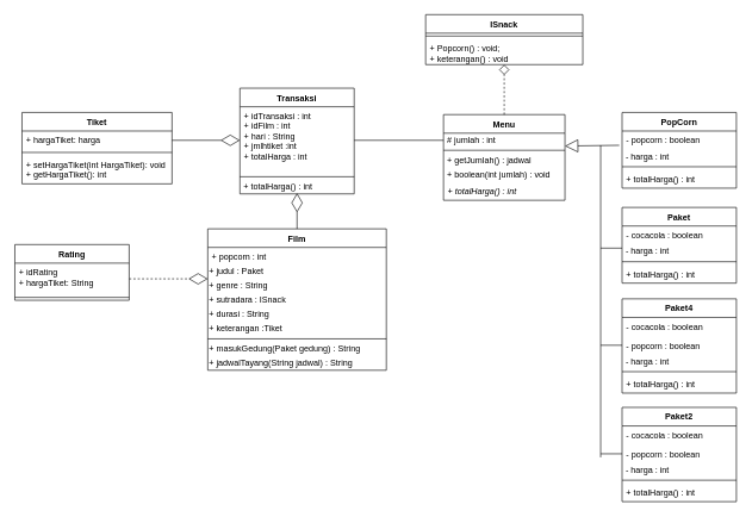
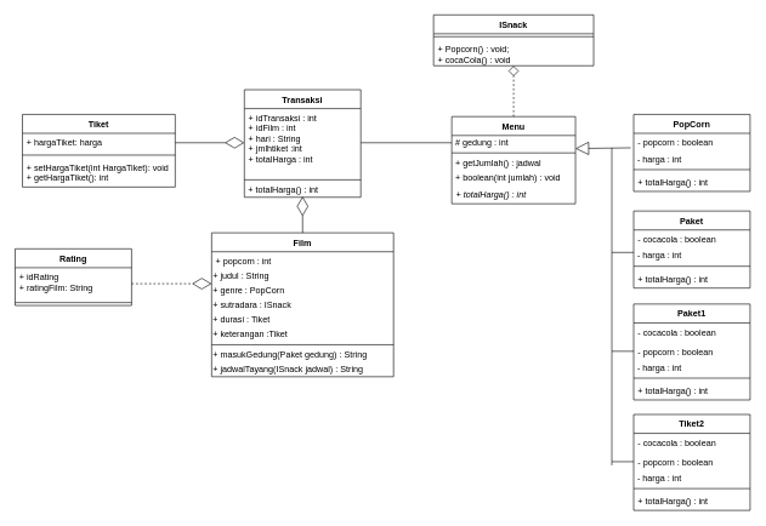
  <mxCell id="0" />
  <mxCell id="1" parent="0" />
  <mxCell id="2" value="ISnack" style="swimlane;fontStyle=1;align=center;verticalAlign=top;childLayout=stackLayout;horizontal=1;startSize=26;horizontalStack=0;resizeParent=1;resizeParentMax=0;resizeLast=0;collapsible=1;marginBottom=0;" parent="1" vertex="1"><mxGeometry x="595" y="20" width="220" height="70" as="geometry" /></mxCell>
  <mxCell id="3" value="" style="line;strokeWidth=1;fillColor=none;align=left;verticalAlign=middle;spacingTop=-1;spacingLeft=3;spacingRight=3;rotatable=0;labelPosition=right;points=[];portConstraint=eastwest;" parent="2" vertex="1"><mxGeometry y="26" width="220" height="8" as="geometry" /></mxCell>
- <mxCell id="4" value="+ Popcorn() : void;&#10;+ keterangan() : void" style="text;strokeColor=none;fillColor=none;align=left;verticalAlign=top;spacingLeft=4;spacingRight=4;overflow=hidden;rotatable=0;points=[[0,0.5],[1,0.5]];portConstraint=eastwest;" parent="2" vertex="1"><mxGeometry y="34" width="220" height="36" as="geometry" /></mxCell>
+ <mxCell id="4" value="+ Popcorn() : void;&#10;+ cocaCola() : void" style="text;strokeColor=none;fillColor=none;align=left;verticalAlign=top;spacingLeft=4;spacingRight=4;overflow=hidden;rotatable=0;points=[[0,0.5],[1,0.5]];portConstraint=eastwest;" parent="2" vertex="1"><mxGeometry y="34" width="220" height="36" as="geometry" /></mxCell>
  <mxCell id="5" value="Film" style="swimlane;fontStyle=1;align=center;verticalAlign=top;childLayout=stackLayout;horizontal=1;startSize=26;horizontalStack=0;resizeParent=1;resizeParentMax=0;resizeLast=0;collapsible=1;marginBottom=0;" parent="1" vertex="1"><mxGeometry x="290" y="320" width="250" height="198" as="geometry" /></mxCell>
  <mxCell id="6" value="+ popcorn : int&#10;" style="text;strokeColor=none;fillColor=none;align=left;verticalAlign=top;spacingLeft=4;spacingRight=4;overflow=hidden;rotatable=0;points=[[0,0.5],[1,0.5]];portConstraint=eastwest;" parent="5" vertex="1"><mxGeometry y="26" width="250" height="24" as="geometry" /></mxCell>
- <mxCell id="7" value="&lt;span&gt;+ judul : Paket&lt;/span&gt;" style="text;html=1;strokeColor=none;fillColor=none;align=left;verticalAlign=middle;whiteSpace=wrap;rounded=0;" vertex="1" parent="5"><mxGeometry y="50" width="250" height="20" as="geometry" /></mxCell>
- <mxCell id="8" value="&lt;span&gt;+ genre : String&lt;/span&gt;" style="text;html=1;strokeColor=none;fillColor=none;align=left;verticalAlign=middle;whiteSpace=wrap;rounded=0;" vertex="1" parent="5"><mxGeometry y="70" width="250" height="20" as="geometry" /></mxCell>
+ <mxCell id="7" value="&lt;span&gt;+ judul : String&lt;/span&gt;" style="text;html=1;strokeColor=none;fillColor=none;align=left;verticalAlign=middle;whiteSpace=wrap;rounded=0;" vertex="1" parent="5"><mxGeometry y="50" width="250" height="20" as="geometry" /></mxCell>
+ <mxCell id="8" value="&lt;span&gt;+ genre : PopCorn&lt;/span&gt;" style="text;html=1;strokeColor=none;fillColor=none;align=left;verticalAlign=middle;whiteSpace=wrap;rounded=0;" vertex="1" parent="5"><mxGeometry y="70" width="250" height="20" as="geometry" /></mxCell>
  <mxCell id="9" value="&lt;span&gt;+ sutradara : ISnack&lt;/span&gt;" style="text;html=1;strokeColor=none;fillColor=none;align=left;verticalAlign=middle;whiteSpace=wrap;rounded=0;" vertex="1" parent="5"><mxGeometry y="90" width="250" height="20" as="geometry" /></mxCell>
- <mxCell id="10" value="&lt;span&gt;+ durasi : String&lt;/span&gt;" style="text;html=1;strokeColor=none;fillColor=none;align=left;verticalAlign=middle;whiteSpace=wrap;rounded=0;" vertex="1" parent="5"><mxGeometry y="110" width="250" height="20" as="geometry" /></mxCell>
+ <mxCell id="10" value="&lt;span&gt;+ durasi : Tiket&lt;/span&gt;" style="text;html=1;strokeColor=none;fillColor=none;align=left;verticalAlign=middle;whiteSpace=wrap;rounded=0;" vertex="1" parent="5"><mxGeometry y="110" width="250" height="20" as="geometry" /></mxCell>
  <mxCell id="11" value="&lt;span&gt;+ keterangan :Tiket&lt;/span&gt;" style="text;html=1;strokeColor=none;fillColor=none;align=left;verticalAlign=middle;whiteSpace=wrap;rounded=0;" vertex="1" parent="5"><mxGeometry y="130" width="250" height="20" as="geometry" /></mxCell>
  <mxCell id="12" value="" style="line;strokeWidth=1;fillColor=none;align=left;verticalAlign=middle;spacingTop=-1;spacingLeft=3;spacingRight=3;rotatable=0;labelPosition=right;points=[];portConstraint=eastwest;" parent="5" vertex="1"><mxGeometry y="150" width="250" height="8" as="geometry" /></mxCell>
  <mxCell id="13" value="&lt;span&gt;+ masukGedung(Paket gedung) : String&lt;/span&gt;" style="text;html=1;strokeColor=none;fillColor=none;align=left;verticalAlign=middle;whiteSpace=wrap;rounded=0;" vertex="1" parent="5"><mxGeometry y="158" width="250" height="20" as="geometry" /></mxCell>
- <mxCell id="14" value="&lt;span&gt;+ jadwalTayang(String jadwal) : String&lt;/span&gt;" style="text;html=1;strokeColor=none;fillColor=none;align=left;verticalAlign=middle;whiteSpace=wrap;rounded=0;" vertex="1" parent="5"><mxGeometry y="178" width="250" height="20" as="geometry" /></mxCell>
+ <mxCell id="14" value="&lt;span&gt;+ jadwalTayang(ISnack jadwal) : String&lt;/span&gt;" style="text;html=1;strokeColor=none;fillColor=none;align=left;verticalAlign=middle;whiteSpace=wrap;rounded=0;" vertex="1" parent="5"><mxGeometry y="178" width="250" height="20" as="geometry" /></mxCell>
  <mxCell id="15" value="Menu" style="swimlane;fontStyle=1;align=center;verticalAlign=top;childLayout=stackLayout;horizontal=1;startSize=26;horizontalStack=0;resizeParent=1;resizeParentMax=0;resizeLast=0;collapsible=1;marginBottom=0;" parent="1" vertex="1"><mxGeometry x="620" y="160" width="170" height="120" as="geometry" /></mxCell>
- <mxCell id="16" value="&amp;nbsp;# jumlah : int&amp;nbsp;" style="text;html=1;strokeColor=none;fillColor=none;align=left;verticalAlign=middle;whiteSpace=wrap;rounded=0;" parent="15" vertex="1"><mxGeometry y="26" width="170" height="20" as="geometry" /></mxCell>
+ <mxCell id="16" value="&amp;nbsp;# gedung : int&amp;nbsp;" style="text;html=1;strokeColor=none;fillColor=none;align=left;verticalAlign=middle;whiteSpace=wrap;rounded=0;" parent="15" vertex="1"><mxGeometry y="26" width="170" height="20" as="geometry" /></mxCell>
  <mxCell id="17" value="" style="line;strokeWidth=1;fillColor=none;align=left;verticalAlign=middle;spacingTop=-1;spacingLeft=3;spacingRight=3;rotatable=0;labelPosition=right;points=[];portConstraint=eastwest;" parent="15" vertex="1"><mxGeometry y="46" width="170" height="8" as="geometry" /></mxCell>
  <mxCell id="18" value="&amp;nbsp;+ getJumlah() : jadwal" style="text;html=1;strokeColor=none;fillColor=none;align=left;verticalAlign=middle;whiteSpace=wrap;rounded=0;" parent="15" vertex="1"><mxGeometry y="54" width="170" height="20" as="geometry" /></mxCell>
  <mxCell id="19" value="&amp;nbsp;+ boolean(int jumlah) : void" style="text;html=1;strokeColor=none;fillColor=none;align=left;verticalAlign=middle;whiteSpace=wrap;rounded=0;" parent="15" vertex="1"><mxGeometry y="74" width="170" height="20" as="geometry" /></mxCell>
  <mxCell id="20" value="+ totalHarga() : int" style="text;strokeColor=none;fillColor=none;align=left;verticalAlign=top;spacingLeft=4;spacingRight=4;overflow=hidden;rotatable=0;points=[[0,0.5],[1,0.5]];portConstraint=eastwest;fontStyle=2" parent="15" vertex="1"><mxGeometry y="94" width="170" height="26" as="geometry" /></mxCell>
  <mxCell id="21" value="Tiket" style="swimlane;fontStyle=1;align=center;verticalAlign=top;childLayout=stackLayout;horizontal=1;startSize=26;horizontalStack=0;resizeParent=1;resizeParentMax=0;resizeLast=0;collapsible=1;marginBottom=0;" parent="1" vertex="1"><mxGeometry x="30" y="157" width="210" height="100" as="geometry" /></mxCell>
  <mxCell id="22" value="+ hargaTiket: harga" style="text;strokeColor=none;fillColor=none;align=left;verticalAlign=top;spacingLeft=4;spacingRight=4;overflow=hidden;rotatable=0;points=[[0,0.5],[1,0.5]];portConstraint=eastwest;" parent="21" vertex="1"><mxGeometry y="26" width="210" height="26" as="geometry" /></mxCell>
  <mxCell id="23" value="" style="line;strokeWidth=1;fillColor=none;align=left;verticalAlign=middle;spacingTop=-1;spacingLeft=3;spacingRight=3;rotatable=0;labelPosition=right;points=[];portConstraint=eastwest;" parent="21" vertex="1"><mxGeometry y="52" width="210" height="8" as="geometry" /></mxCell>
  <mxCell id="24" value="+ setHargaTiket(int HargaTiket): void&#10;+ getHargaTiket(): int" style="text;strokeColor=none;fillColor=none;align=left;verticalAlign=top;spacingLeft=4;spacingRight=4;overflow=hidden;rotatable=0;points=[[0,0.5],[1,0.5]];portConstraint=eastwest;" parent="21" vertex="1"><mxGeometry y="60" width="210" height="40" as="geometry" /></mxCell>
  <mxCell id="25" value="" style="endArrow=diamond;dashed=1;endFill=0;endSize=12;html=1;exitX=0.5;exitY=0;exitDx=0;exitDy=0;" parent="1" source="15" target="4" edge="1"><mxGeometry width="160" relative="1" as="geometry"><mxPoint x="390" y="70" as="sourcePoint" /><mxPoint x="365" y="150" as="targetPoint" /></mxGeometry></mxCell>
  <mxCell id="26" value="Rating" style="swimlane;fontStyle=1;align=center;verticalAlign=top;childLayout=stackLayout;horizontal=1;startSize=26;horizontalStack=0;resizeParent=1;resizeParentMax=0;resizeLast=0;collapsible=1;marginBottom=0;" parent="1" vertex="1"><mxGeometry x="20" y="342" width="160" height="78" as="geometry" /></mxCell>
- <mxCell id="27" value="+ idRating&#10;+ hargaTiket: String" style="text;strokeColor=none;fillColor=none;align=left;verticalAlign=top;spacingLeft=4;spacingRight=4;overflow=hidden;rotatable=0;points=[[0,0.5],[1,0.5]];portConstraint=eastwest;" parent="26" vertex="1"><mxGeometry y="26" width="160" height="44" as="geometry" /></mxCell>
+ <mxCell id="27" value="+ idRating&#10;+ ratingFilm: String" style="text;strokeColor=none;fillColor=none;align=left;verticalAlign=top;spacingLeft=4;spacingRight=4;overflow=hidden;rotatable=0;points=[[0,0.5],[1,0.5]];portConstraint=eastwest;" parent="26" vertex="1"><mxGeometry y="26" width="160" height="44" as="geometry" /></mxCell>
  <mxCell id="28" value="" style="line;strokeWidth=1;fillColor=none;align=left;verticalAlign=middle;spacingTop=-1;spacingLeft=3;spacingRight=3;rotatable=0;labelPosition=right;points=[];portConstraint=eastwest;" parent="26" vertex="1"><mxGeometry y="70" width="160" height="8" as="geometry" /></mxCell>
  <mxCell id="29" value="Transaksi" style="swimlane;fontStyle=1;align=center;verticalAlign=top;childLayout=stackLayout;horizontal=1;startSize=26;horizontalStack=0;resizeParent=1;resizeParentMax=0;resizeLast=0;collapsible=1;marginBottom=0;" parent="1" vertex="1"><mxGeometry x="335" y="123" width="160" height="148" as="geometry" /></mxCell>
  <mxCell id="30" value="+ idTransaksi : int&#10;+ idFilm : int&#10;+ hari : String&#10;+ jmlhtiket :int&#10;+ totalHarga : int" style="text;strokeColor=none;fillColor=none;align=left;verticalAlign=top;spacingLeft=4;spacingRight=4;overflow=hidden;rotatable=0;points=[[0,0.5],[1,0.5]];portConstraint=eastwest;" parent="29" vertex="1"><mxGeometry y="26" width="160" height="94" as="geometry" /></mxCell>
  <mxCell id="31" value="" style="line;strokeWidth=1;fillColor=none;align=left;verticalAlign=middle;spacingTop=-1;spacingLeft=3;spacingRight=3;rotatable=0;labelPosition=right;points=[];portConstraint=eastwest;" parent="29" vertex="1"><mxGeometry y="120" width="160" height="8" as="geometry" /></mxCell>
  <mxCell id="32" value="&amp;nbsp;+ totalHarga() : int" style="text;html=1;strokeColor=none;fillColor=none;align=left;verticalAlign=middle;whiteSpace=wrap;rounded=0;" vertex="1" parent="29"><mxGeometry y="128" width="160" height="20" as="geometry" /></mxCell>
  <mxCell id="33" value="" style="endArrow=diamondThin;endFill=0;endSize=24;html=1;exitX=1;exitY=0.5;exitDx=0;exitDy=0;entryX=0;entryY=0;entryDx=0;entryDy=0;dashed=1;" parent="1" source="27" target="8" edge="1"><mxGeometry width="160" relative="1" as="geometry"><mxPoint x="615" y="570" as="sourcePoint" /><mxPoint x="280" y="410" as="targetPoint" /></mxGeometry></mxCell>
  <mxCell id="34" value="" style="endArrow=diamondThin;endFill=0;endSize=24;html=1;entryX=0;entryY=0.5;entryDx=0;entryDy=0;exitX=1;exitY=0.5;exitDx=0;exitDy=0;" parent="1" source="22" target="30" edge="1"><mxGeometry width="160" relative="1" as="geometry"><mxPoint x="605" y="600" as="sourcePoint" /><mxPoint x="765" y="600" as="targetPoint" /></mxGeometry></mxCell>
  <mxCell id="35" value="" style="endArrow=diamondThin;endFill=0;endSize=24;html=1;exitX=0.5;exitY=0;exitDx=0;exitDy=0;" parent="1" source="5" edge="1"><mxGeometry width="160" relative="1" as="geometry"><mxPoint x="405" y="570" as="sourcePoint" /><mxPoint x="415" y="270" as="targetPoint" /></mxGeometry></mxCell>
  <mxCell id="36" value="PopCorn" style="swimlane;fontStyle=1;align=center;verticalAlign=top;childLayout=stackLayout;horizontal=1;startSize=26;horizontalStack=0;resizeParent=1;resizeParentMax=0;resizeLast=0;collapsible=1;marginBottom=0;" parent="1" vertex="1"><mxGeometry x="870" y="157" width="160" height="106" as="geometry" /></mxCell>
  <mxCell id="37" value="- popcorn : boolean&#10;" style="text;strokeColor=none;fillColor=none;align=left;verticalAlign=top;spacingLeft=4;spacingRight=4;overflow=hidden;rotatable=0;points=[[0,0.5],[1,0.5]];portConstraint=eastwest;" parent="36" vertex="1"><mxGeometry y="26" width="160" height="26" as="geometry" /></mxCell>
  <mxCell id="38" value="&amp;nbsp;- harga : int" style="text;html=1;strokeColor=none;fillColor=none;align=left;verticalAlign=middle;whiteSpace=wrap;rounded=0;" parent="36" vertex="1"><mxGeometry y="52" width="160" height="20" as="geometry" /></mxCell>
  <mxCell id="39" value="" style="line;strokeWidth=1;fillColor=none;align=left;verticalAlign=middle;spacingTop=-1;spacingLeft=3;spacingRight=3;rotatable=0;labelPosition=right;points=[];portConstraint=eastwest;" parent="36" vertex="1"><mxGeometry y="72" width="160" height="8" as="geometry" /></mxCell>
  <mxCell id="40" value="+ totalHarga() : int  " style="text;strokeColor=none;fillColor=none;align=left;verticalAlign=top;spacingLeft=4;spacingRight=4;overflow=hidden;rotatable=0;points=[[0,0.5],[1,0.5]];portConstraint=eastwest;" parent="36" vertex="1"><mxGeometry y="80" width="160" height="26" as="geometry" /></mxCell>
  <mxCell id="41" value="Paket" style="swimlane;fontStyle=1;align=center;verticalAlign=top;childLayout=stackLayout;horizontal=1;startSize=26;horizontalStack=0;resizeParent=1;resizeParentMax=0;resizeLast=0;collapsible=1;marginBottom=0;" parent="1" vertex="1"><mxGeometry x="870" y="290" width="160" height="106" as="geometry" /></mxCell>
  <mxCell id="42" value="- cocacola : boolean&#10;" style="text;strokeColor=none;fillColor=none;align=left;verticalAlign=top;spacingLeft=4;spacingRight=4;overflow=hidden;rotatable=0;points=[[0,0.5],[1,0.5]];portConstraint=eastwest;" parent="41" vertex="1"><mxGeometry y="26" width="160" height="26" as="geometry" /></mxCell>
  <mxCell id="43" value="&amp;nbsp;- harga : int" style="text;html=1;strokeColor=none;fillColor=none;align=left;verticalAlign=middle;whiteSpace=wrap;rounded=0;" parent="41" vertex="1"><mxGeometry y="52" width="160" height="20" as="geometry" /></mxCell>
  <mxCell id="44" value="" style="line;strokeWidth=1;fillColor=none;align=left;verticalAlign=middle;spacingTop=-1;spacingLeft=3;spacingRight=3;rotatable=0;labelPosition=right;points=[];portConstraint=eastwest;" parent="41" vertex="1"><mxGeometry y="72" width="160" height="8" as="geometry" /></mxCell>
  <mxCell id="45" value="+ totalHarga() : int  " style="text;strokeColor=none;fillColor=none;align=left;verticalAlign=top;spacingLeft=4;spacingRight=4;overflow=hidden;rotatable=0;points=[[0,0.5],[1,0.5]];portConstraint=eastwest;" parent="41" vertex="1"><mxGeometry y="80" width="160" height="26" as="geometry" /></mxCell>
- <mxCell id="46" value="Paket4" style="swimlane;fontStyle=1;align=center;verticalAlign=top;childLayout=stackLayout;horizontal=1;startSize=26;horizontalStack=0;resizeParent=1;resizeParentMax=0;resizeLast=0;collapsible=1;marginBottom=0;" parent="1" vertex="1"><mxGeometry x="870" y="418" width="160" height="132" as="geometry" /></mxCell>
+ <mxCell id="46" value="Paket1" style="swimlane;fontStyle=1;align=center;verticalAlign=top;childLayout=stackLayout;horizontal=1;startSize=26;horizontalStack=0;resizeParent=1;resizeParentMax=0;resizeLast=0;collapsible=1;marginBottom=0;" parent="1" vertex="1"><mxGeometry x="870" y="418" width="160" height="132" as="geometry" /></mxCell>
  <mxCell id="47" value="- cocacola : boolean&#10;" style="text;strokeColor=none;fillColor=none;align=left;verticalAlign=top;spacingLeft=4;spacingRight=4;overflow=hidden;rotatable=0;points=[[0,0.5],[1,0.5]];portConstraint=eastwest;" parent="46" vertex="1"><mxGeometry y="26" width="160" height="26" as="geometry" /></mxCell>
  <mxCell id="48" value="- popcorn : boolean&#10;" style="text;strokeColor=none;fillColor=none;align=left;verticalAlign=top;spacingLeft=4;spacingRight=4;overflow=hidden;rotatable=0;points=[[0,0.5],[1,0.5]];portConstraint=eastwest;" parent="46" vertex="1"><mxGeometry y="52" width="160" height="26" as="geometry" /></mxCell>
  <mxCell id="49" value="&amp;nbsp;- harga : int" style="text;html=1;strokeColor=none;fillColor=none;align=left;verticalAlign=middle;whiteSpace=wrap;rounded=0;" parent="46" vertex="1"><mxGeometry y="78" width="160" height="20" as="geometry" /></mxCell>
  <mxCell id="50" value="" style="line;strokeWidth=1;fillColor=none;align=left;verticalAlign=middle;spacingTop=-1;spacingLeft=3;spacingRight=3;rotatable=0;labelPosition=right;points=[];portConstraint=eastwest;" parent="46" vertex="1"><mxGeometry y="98" width="160" height="8" as="geometry" /></mxCell>
  <mxCell id="51" value="+ totalHarga() : int  " style="text;strokeColor=none;fillColor=none;align=left;verticalAlign=top;spacingLeft=4;spacingRight=4;overflow=hidden;rotatable=0;points=[[0,0.5],[1,0.5]];portConstraint=eastwest;" parent="46" vertex="1"><mxGeometry y="106" width="160" height="26" as="geometry" /></mxCell>
- <mxCell id="52" value="Paket2" style="swimlane;fontStyle=1;align=center;verticalAlign=top;childLayout=stackLayout;horizontal=1;startSize=26;horizontalStack=0;resizeParent=1;resizeParentMax=0;resizeLast=0;collapsible=1;marginBottom=0;" parent="1" vertex="1"><mxGeometry x="870" y="570" width="160" height="132" as="geometry" /></mxCell>
+ <mxCell id="52" value="Tiket2" style="swimlane;fontStyle=1;align=center;verticalAlign=top;childLayout=stackLayout;horizontal=1;startSize=26;horizontalStack=0;resizeParent=1;resizeParentMax=0;resizeLast=0;collapsible=1;marginBottom=0;" parent="1" vertex="1"><mxGeometry x="870" y="570" width="160" height="132" as="geometry" /></mxCell>
  <mxCell id="53" value="- cocacola : boolean&#10;" style="text;strokeColor=none;fillColor=none;align=left;verticalAlign=top;spacingLeft=4;spacingRight=4;overflow=hidden;rotatable=0;points=[[0,0.5],[1,0.5]];portConstraint=eastwest;" parent="52" vertex="1"><mxGeometry y="26" width="160" height="26" as="geometry" /></mxCell>
  <mxCell id="54" value="- popcorn : boolean&#10;" style="text;strokeColor=none;fillColor=none;align=left;verticalAlign=top;spacingLeft=4;spacingRight=4;overflow=hidden;rotatable=0;points=[[0,0.5],[1,0.5]];portConstraint=eastwest;" parent="52" vertex="1"><mxGeometry y="52" width="160" height="26" as="geometry" /></mxCell>
  <mxCell id="55" value="&amp;nbsp;- harga : int" style="text;html=1;strokeColor=none;fillColor=none;align=left;verticalAlign=middle;whiteSpace=wrap;rounded=0;" parent="52" vertex="1"><mxGeometry y="78" width="160" height="20" as="geometry" /></mxCell>
  <mxCell id="56" value="" style="line;strokeWidth=1;fillColor=none;align=left;verticalAlign=middle;spacingTop=-1;spacingLeft=3;spacingRight=3;rotatable=0;labelPosition=right;points=[];portConstraint=eastwest;" parent="52" vertex="1"><mxGeometry y="98" width="160" height="8" as="geometry" /></mxCell>
  <mxCell id="57" value="+ totalHarga() : int  " style="text;strokeColor=none;fillColor=none;align=left;verticalAlign=top;spacingLeft=4;spacingRight=4;overflow=hidden;rotatable=0;points=[[0,0.5],[1,0.5]];portConstraint=eastwest;" parent="52" vertex="1"><mxGeometry y="106" width="160" height="26" as="geometry" /></mxCell>
  <mxCell id="58" value="" style="endArrow=block;endSize=16;endFill=0;html=1;exitX=-0.025;exitY=0.769;exitDx=0;exitDy=0;exitPerimeter=0;" parent="1" source="37" edge="1"><mxGeometry x="0.933" y="-39" width="160" relative="1" as="geometry"><mxPoint x="840" y="204" as="sourcePoint" /><mxPoint x="790" y="204" as="targetPoint" /><Array as="points" /><mxPoint as="offset" /></mxGeometry></mxCell>
  <mxCell id="59" value="" style="endArrow=none;html=1;" parent="1" edge="1"><mxGeometry width="50" height="50" relative="1" as="geometry"><mxPoint x="840" y="640" as="sourcePoint" /><mxPoint x="840" y="203" as="targetPoint" /></mxGeometry></mxCell>
  <mxCell id="60" value="" style="endArrow=none;html=1;entryX=0;entryY=0.5;entryDx=0;entryDy=0;" parent="1" target="54" edge="1"><mxGeometry width="50" height="50" relative="1" as="geometry"><mxPoint x="840" y="635" as="sourcePoint" /><mxPoint x="730" y="300" as="targetPoint" /></mxGeometry></mxCell>
  <mxCell id="61" value="" style="endArrow=none;html=1;entryX=0;entryY=0.5;entryDx=0;entryDy=0;" parent="1" target="48" edge="1"><mxGeometry width="50" height="50" relative="1" as="geometry"><mxPoint x="840" y="483" as="sourcePoint" /><mxPoint x="730" y="300" as="targetPoint" /></mxGeometry></mxCell>
  <mxCell id="62" value="" style="endArrow=none;html=1;entryX=0;entryY=0.25;entryDx=0;entryDy=0;" parent="1" target="43" edge="1"><mxGeometry width="50" height="50" relative="1" as="geometry"><mxPoint x="840" y="347" as="sourcePoint" /><mxPoint x="730" y="300" as="targetPoint" /></mxGeometry></mxCell>
  <mxCell id="63" value="" style="endArrow=none;html=1;exitX=1;exitY=0.5;exitDx=0;exitDy=0;" parent="1" source="30" edge="1"><mxGeometry width="50" height="50" relative="1" as="geometry"><mxPoint x="450" y="350" as="sourcePoint" /><mxPoint x="620" y="196" as="targetPoint" /></mxGeometry></mxCell>
